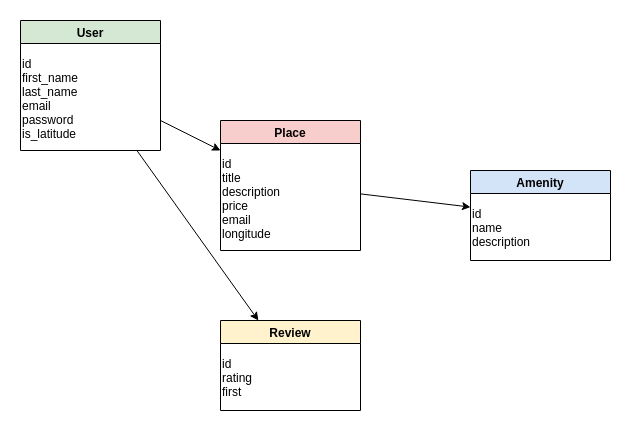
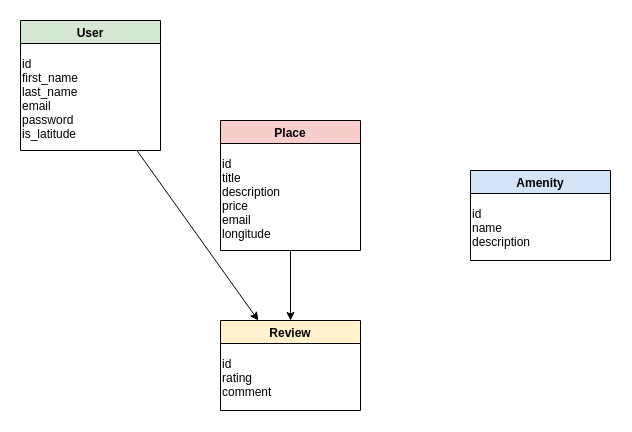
  <mxCell id="0" />
  <mxCell id="1" parent="0" />
  <mxCell id="2" value="User" style="swimlane;fontStyle=1;strokeColor=#000000;fillColor=#D5E8D4;" vertex="1" parent="1"><mxGeometry x="20" y="20" width="140" height="130" as="geometry" /></mxCell>
  <mxCell id="3" value="id&#10;first_name&#10;last_name&#10;email&#10;password&#10;is_latitude" style="text;fontSize=12;" vertex="1" parent="2"><mxGeometry y="30" width="140" height="100" as="geometry" /></mxCell>
  <mxCell id="4" value="Place" style="swimlane;fontStyle=1;strokeColor=#000000;fillColor=#F8CECC;" vertex="1" parent="1"><mxGeometry x="220" y="120" width="140" height="130" as="geometry" /></mxCell>
  <mxCell id="5" value="id&#10;title&#10;description&#10;price&#10;email&#10;longitude" style="text;fontSize=12;" vertex="1" parent="4"><mxGeometry y="30" width="140" height="100" as="geometry" /></mxCell>
  <mxCell id="6" value="Review" style="swimlane;fontStyle=1;strokeColor=#000000;fillColor=#FFF2CC;" vertex="1" parent="1"><mxGeometry x="220" y="320" width="140" height="90" as="geometry" /></mxCell>
- <mxCell id="7" value="id&#10;rating&#10;first" style="text;fontSize=12;" vertex="1" parent="6"><mxGeometry y="30" width="140" height="60" as="geometry" /></mxCell>
+ <mxCell id="7" value="id&#10;rating&#10;comment" style="text;fontSize=12;" vertex="1" parent="6"><mxGeometry y="30" width="140" height="60" as="geometry" /></mxCell>
  <mxCell id="8" value="Amenity" style="swimlane;fontStyle=1;strokeColor=#000000;fillColor=#D4E4F8;" vertex="1" parent="1"><mxGeometry x="470" y="170" width="140" height="90" as="geometry" /></mxCell>
  <mxCell id="9" value="id&#10;name&#10;description" style="text;fontSize=12;" vertex="1" parent="8"><mxGeometry y="30" width="140" height="60" as="geometry" /></mxCell>
- <mxCell id="10" edge="1" parent="1" source="2" target="4"><mxGeometry relative="1" as="geometry" /></mxCell>
  <mxCell id="11" edge="1" parent="1" source="2" target="6"><mxGeometry relative="1" as="geometry" /></mxCell>
- <mxCell id="13" edge="1" parent="1" source="4" target="8"><mxGeometry relative="1" as="geometry" /></mxCell>
+ <mxCell id="12" edge="1" parent="1" source="4" target="6"><mxGeometry relative="1" as="geometry" /></mxCell>
